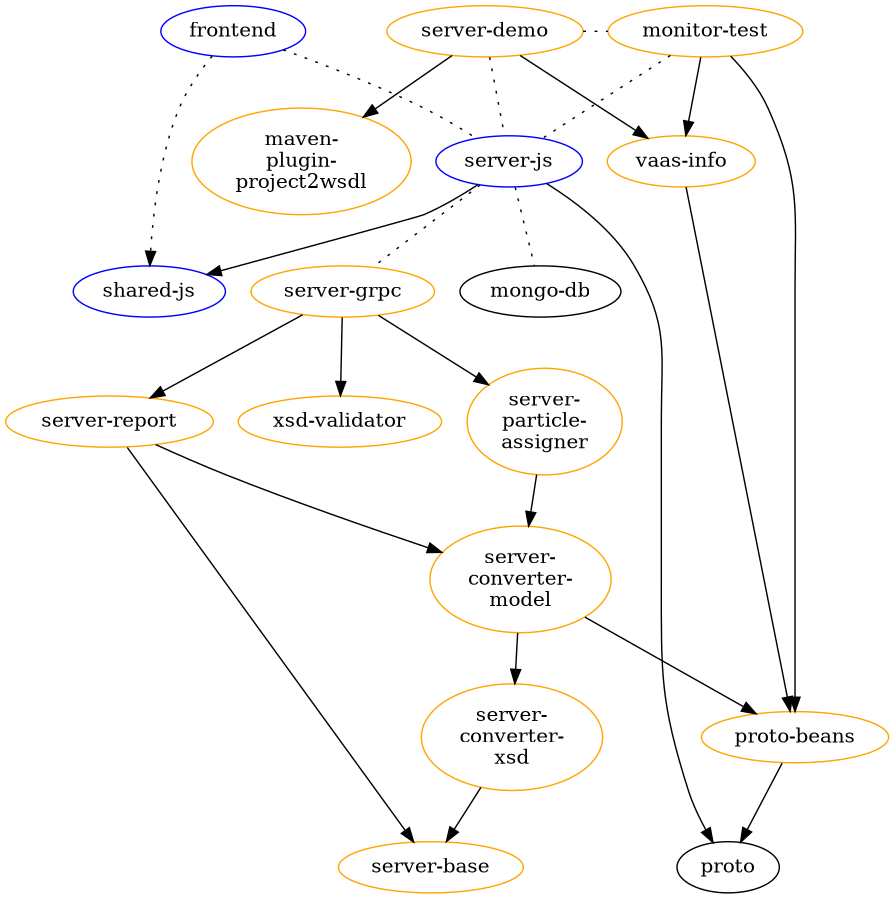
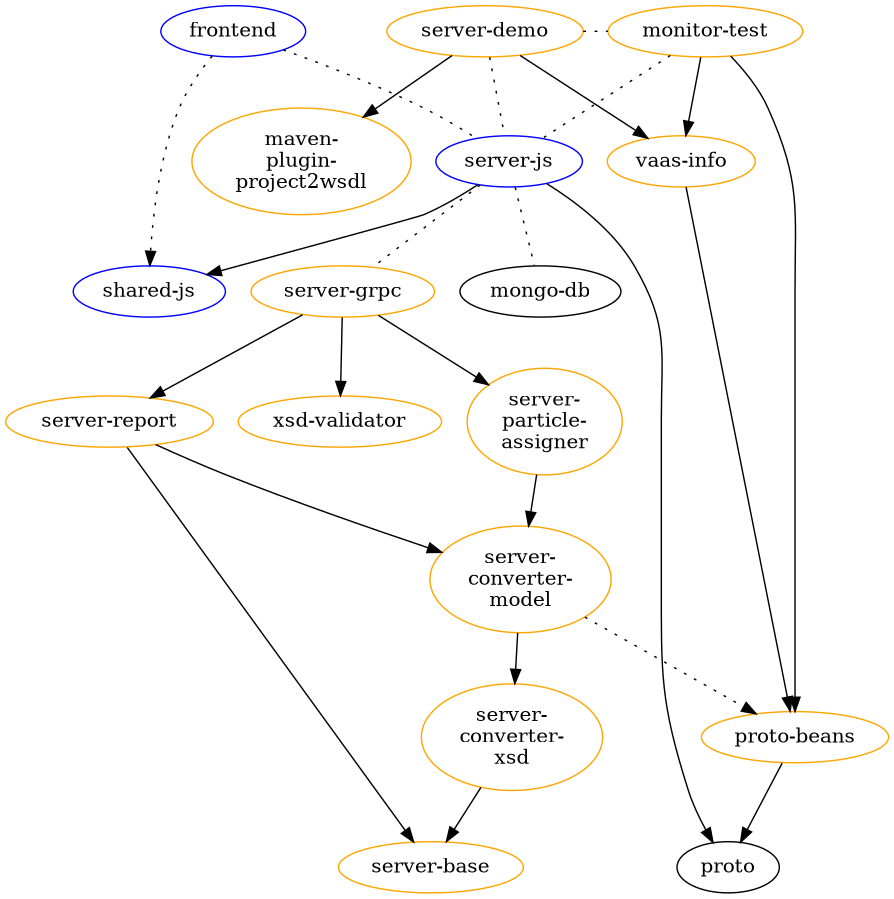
  digraph {
    node [color=orange]
    n1 [label="xsd-validator"]
    n2 [label="server-report"]
    n3 [label="server-\nparticle-\nassigner"]
    n4 [label="proto-beans"]
    n5 [label="monitor-test"]
    n6 [label="server-demo"]
    n7 [label="server-base"]
    n8 [label="server-\nconverter-\nmodel"]
    n9 [label=proto color=""]
    n10 [color=blue label="server-js"]
    n11 [label="vaas-info"]
    n12 [label="maven-\nplugin-\nproject2wsdl"]
    n13 [label="mongo-db" color=""]
    n14 [color=blue label=frontend]
    n15 [color=blue label="shared-js"]
    n16 [label="server-grpc"]
    n17 [label="server-\nconverter-\nxsd"]
    subgraph sub_1 {
      rank=same
      n1
      n2
      n3
    }
    subgraph sub_2 {
      rank=same
      n4
    }
    subgraph sub_3 {
      rank=same
      n5
      n6
    }
    n2 -> n7
    n2 -> n8
    n3 -> n8
    n4 -> n9
    n5 -> n4
    n5 -> n10 [dir=none style=dotted]
    n5 -> n11
    n6 -> n5 [dir=none style=dotted]
    n6 -> n10 [dir=none style=dotted]
    n6 -> n11
    n6 -> n12
-   n8 -> n4
+   n8 -> n4 [style=dotted]
    n8 -> n17
    n10 -> n9
    n10 -> n13 [dir=none style=dotted]
    n10 -> n15
    n10 -> n16 [dir=none style=dotted]
    n11 -> n4
    n14 -> n10 [dir=none style=dotted]
    n14 -> n15 [style=dotted]
    n16 -> n1
    n16 -> n2
    n16 -> n3
    n17 -> n7
  }
